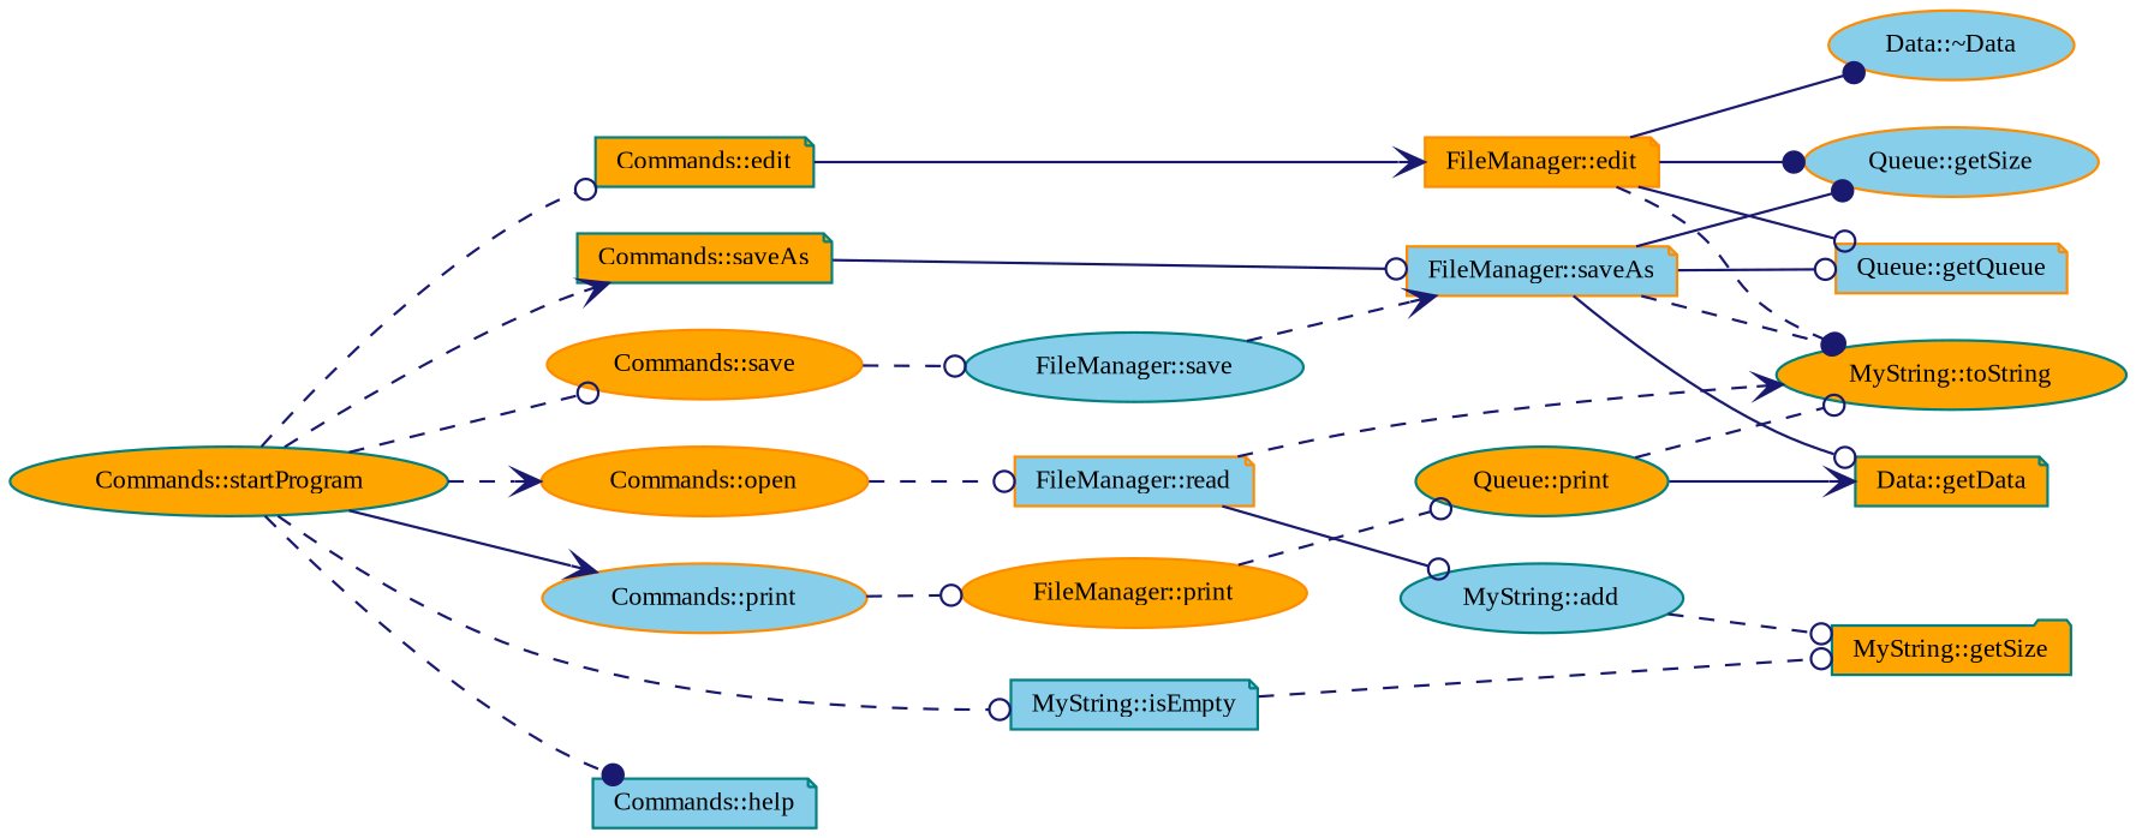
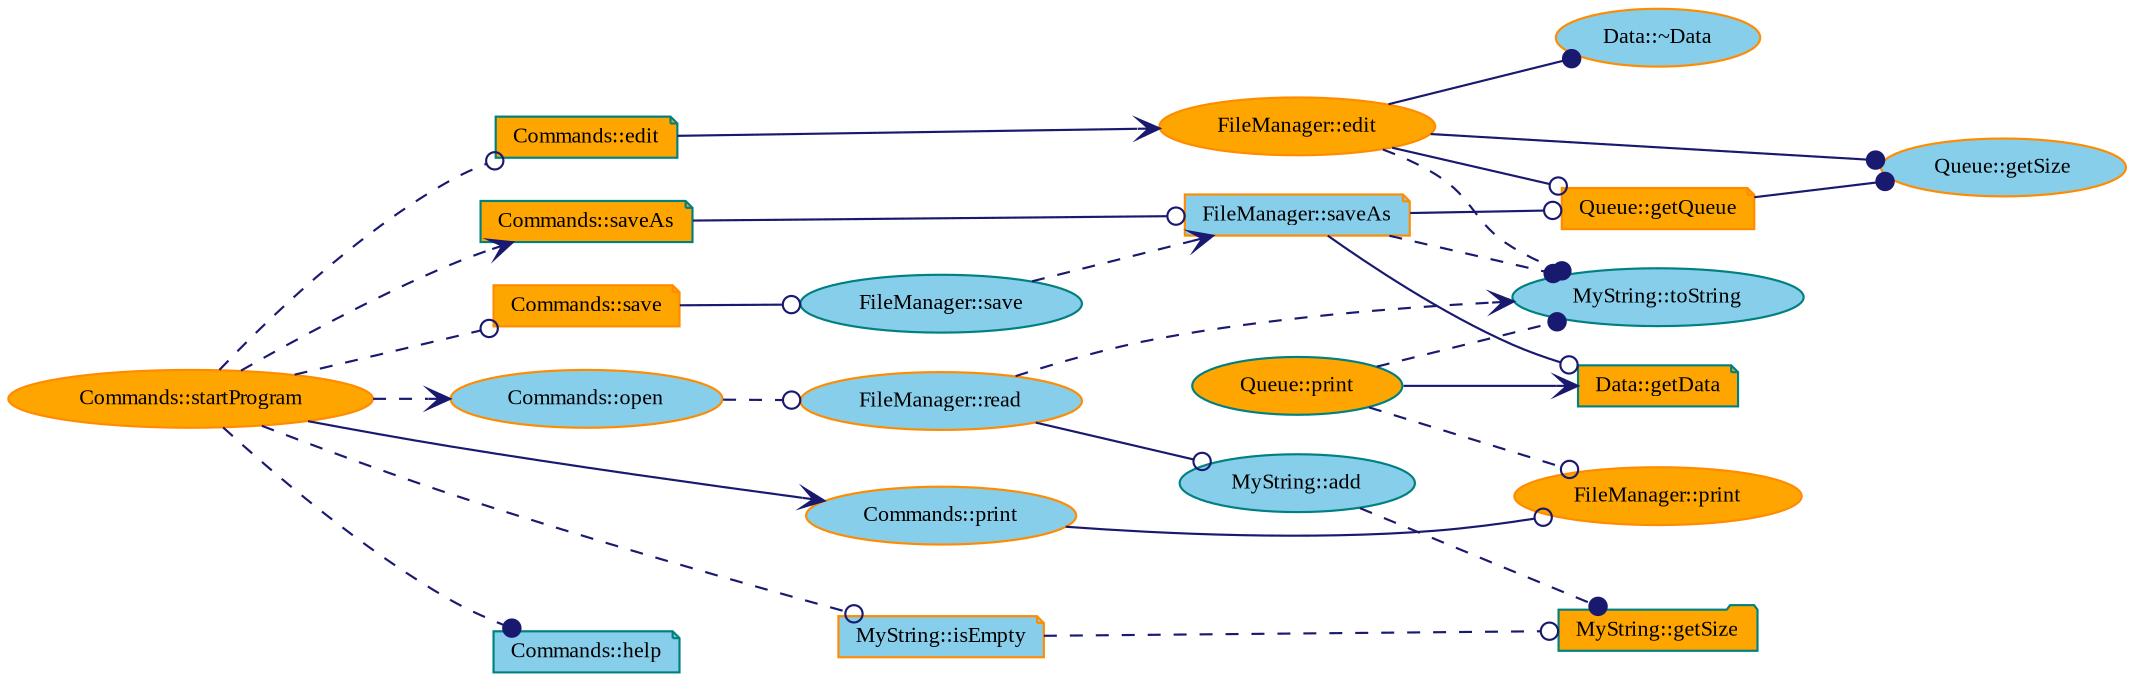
  digraph {
    fontname="Liberation Serif"
    rankdir=LR
    node [color=teal fillcolor=orange fontname="Liberation Serif" fontsize=10 shape=ellipse style=filled]
    edge [arrowhead=odot color=midnightblue fontname="Liberation Serif" fontsize=10 labelfontname=Helvetica labelfontsize=10 style=dashed]
-   n1 [fontcolor=black height=0.2 label="Commands::startProgram" width=0.4]
+   n1 [color=darkorange fontcolor=black height=0.2 label="Commands::startProgram" width=0.4]
    n2 [height=0.2 label="Commands::edit" shape=note width=0.4]
    n3 [fillcolor=skyblue height=0.2 label="Commands::help" shape=note width=0.4]
-   n4 [fillcolor=skyblue height=0.2 label="MyString::isEmpty" shape=note width=0.4]
-   n5 [color=darkorange height=0.2 label="Commands::open" width=0.4]
+   n4 [color=darkorange fillcolor=skyblue height=0.2 label="MyString::isEmpty" shape=note width=0.4]
+   n5 [color=darkorange fillcolor=skyblue height=0.2 label="Commands::open" width=0.4]
    n6 [color=darkorange fillcolor=skyblue height=0.2 label="Commands::print" width=0.4]
-   n7 [color=darkorange height=0.2 label="Commands::save" width=0.4]
+   n7 [color=darkorange height=0.2 label="Commands::save" shape=note width=0.4]
    n8 [height=0.2 label="Commands::saveAs" shape=note width=0.4]
-   n9 [color=darkorange height=0.2 label="FileManager::edit" shape=note width=0.4]
+   n9 [color=darkorange height=0.2 label="FileManager::edit" width=0.4]
    n10 [height=0.2 label="MyString::getSize" shape=folder width=0.4]
-   n11 [color=darkorange fillcolor=skyblue height=0.2 label="FileManager::read" shape=note width=0.4]
+   n11 [color=darkorange fillcolor=skyblue height=0.2 label="FileManager::read" width=0.4]
    n12 [color=darkorange height=0.2 label="FileManager::print" width=0.4]
    n13 [fillcolor=skyblue height=0.2 label="FileManager::save" width=0.4]
    n14 [color=darkorange fillcolor=skyblue height=0.2 label="FileManager::saveAs" shape=note width=0.4]
-   n15 [color=darkorange fillcolor=skyblue height=0.2 label="Queue::getQueue" shape=note width=0.4]
+   n15 [color=darkorange height=0.2 label="Queue::getQueue" shape=note width=0.4]
    n16 [color=darkorange fillcolor=skyblue height=0.2 label="Queue::getSize" width=0.4]
-   n17 [height=0.2 label="MyString::toString" width=0.4]
+   n17 [fillcolor=skyblue height=0.2 label="MyString::toString" width=0.4]
    n18 [color=darkorange fillcolor=skyblue height=0.2 label="Data::~Data" width=0.4]
    n19 [fillcolor=skyblue height=0.2 label="MyString::add" width=0.4]
    n20 [height=0.2 label="Queue::print" width=0.4]
    n21 [height=0.2 label="Data::getData" shape=note width=0.4]
    n1 -> n2
    n1 -> n3 [arrowhead=dot]
    n1 -> n4
    n1 -> n5 [arrowhead=vee]
    n1 -> n6 [arrowhead=vee style=solid]
    n1 -> n7
    n1 -> n8 [arrowhead=vee]
    n2 -> n9 [arrowhead=vee style=solid]
    n4 -> n10
    n5 -> n11
-   n6 -> n12
-   n7 -> n13
+   n6 -> n12 [style=solid]
+   n7 -> n13 [style=solid]
    n8 -> n14 [style=solid]
    n9 -> n15 [style=solid]
    n9 -> n16 [arrowhead=dot style=solid]
    n9 -> n17 [arrowhead=dot]
    n9 -> n18 [arrowhead=dot style=solid]
    n11 -> n17 [arrowhead=vee]
    n11 -> n19 [style=solid]
-   n12 -> n20
+   n20 -> n12
    n13 -> n14 [arrowhead=vee]
    n14 -> n15 [style=solid]
-   n14 -> n16 [arrowhead=dot style=solid]
+   n15 -> n16 [arrowhead=dot style=solid]
    n14 -> n17 [arrowhead=dot]
    n14 -> n21 [style=solid]
-   n19 -> n10
-   n20 -> n17
+   n19 -> n10 [arrowhead=dot]
+   n20 -> n17 [arrowhead=dot]
    n20 -> n21 [arrowhead=vee style=solid]
  }
